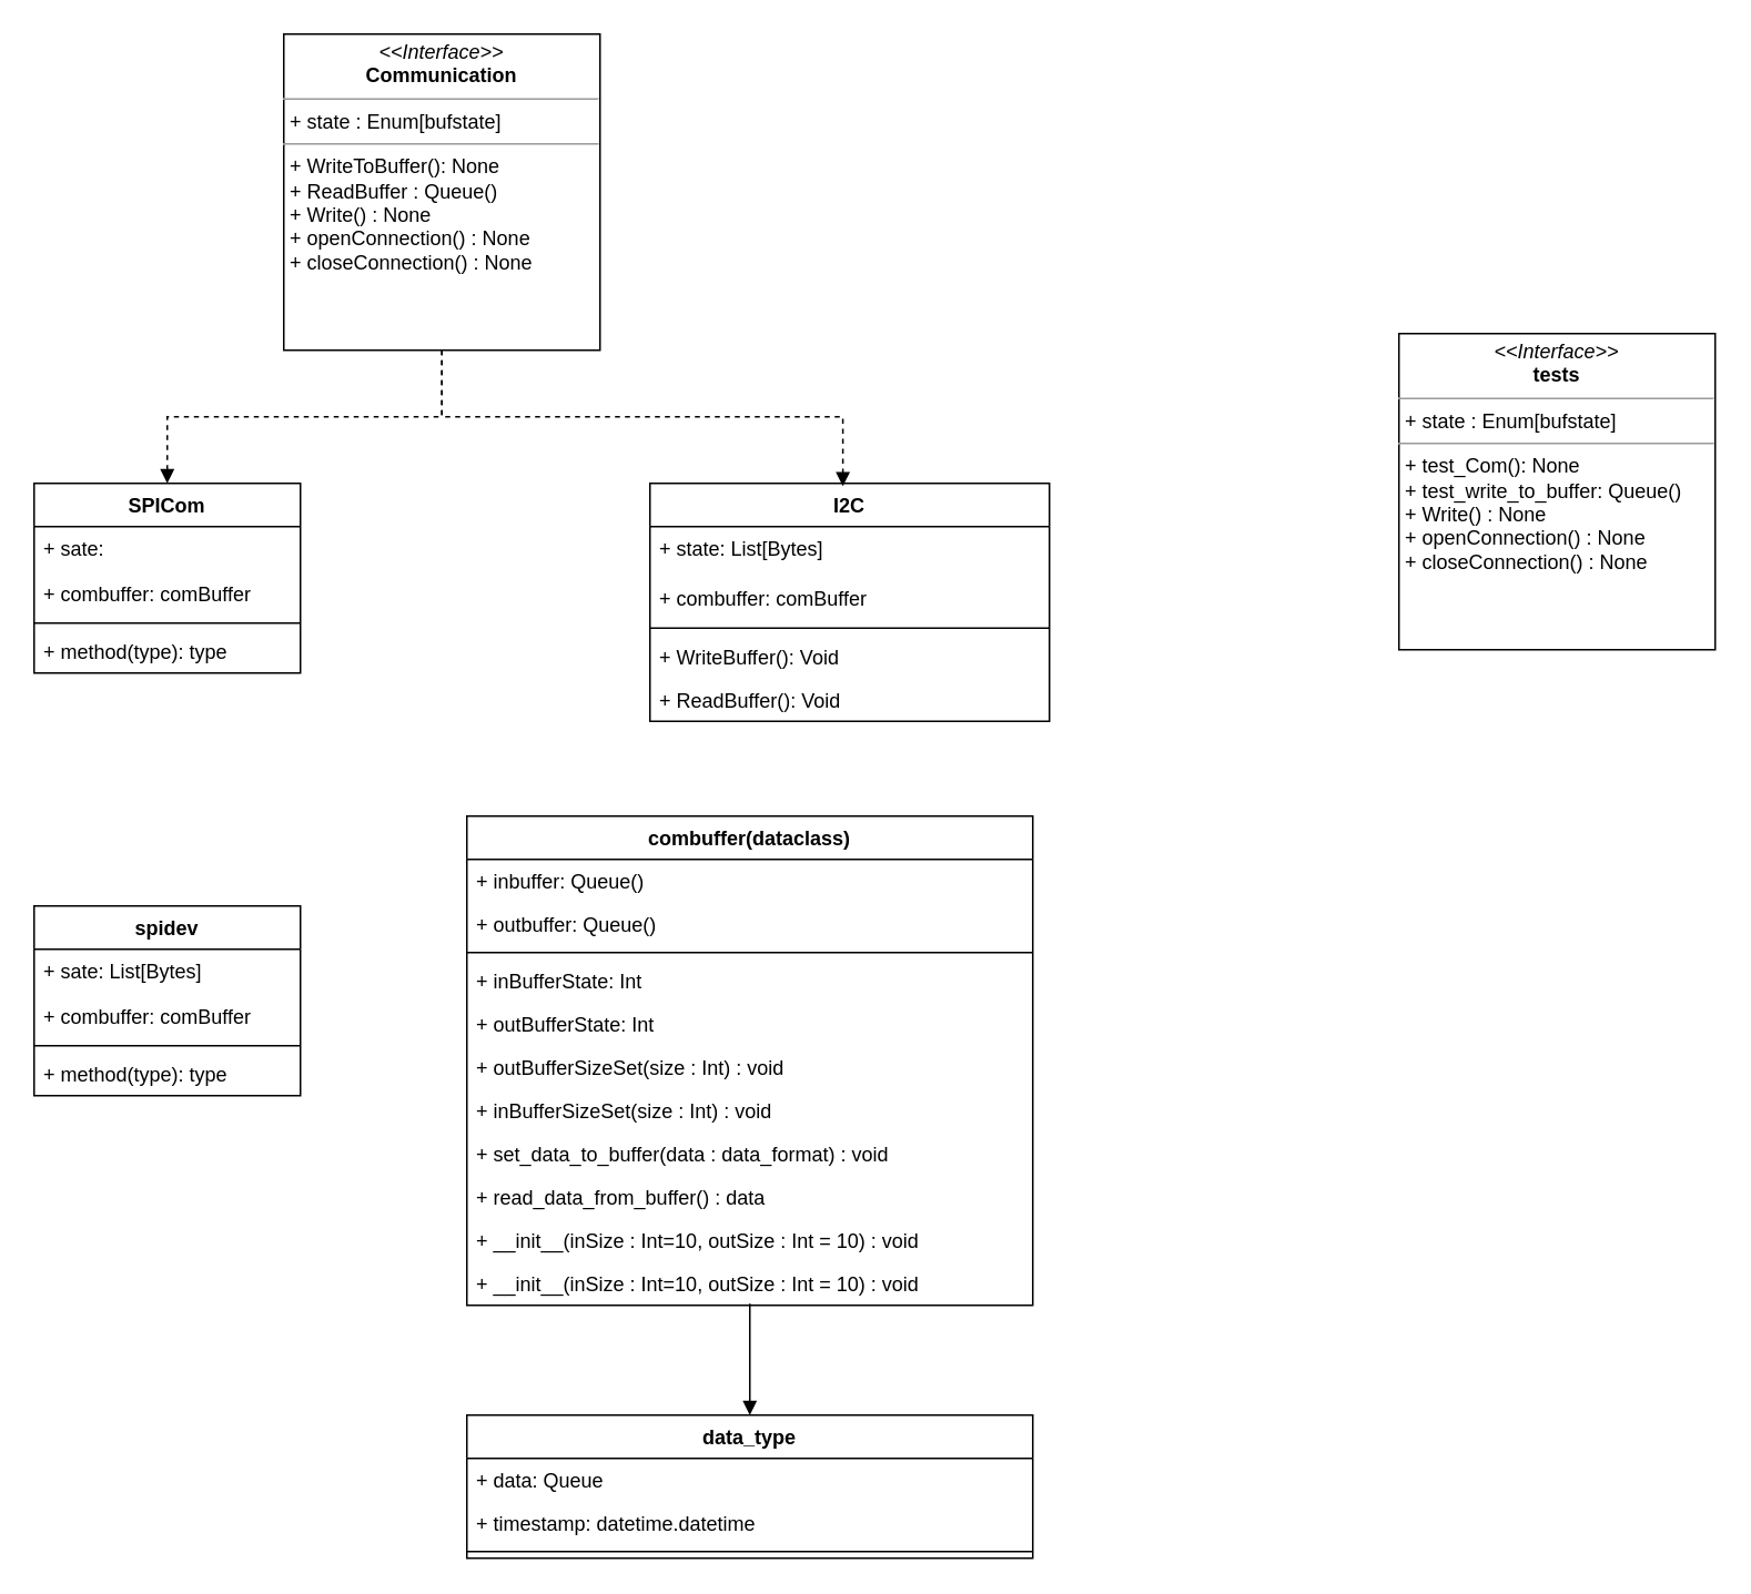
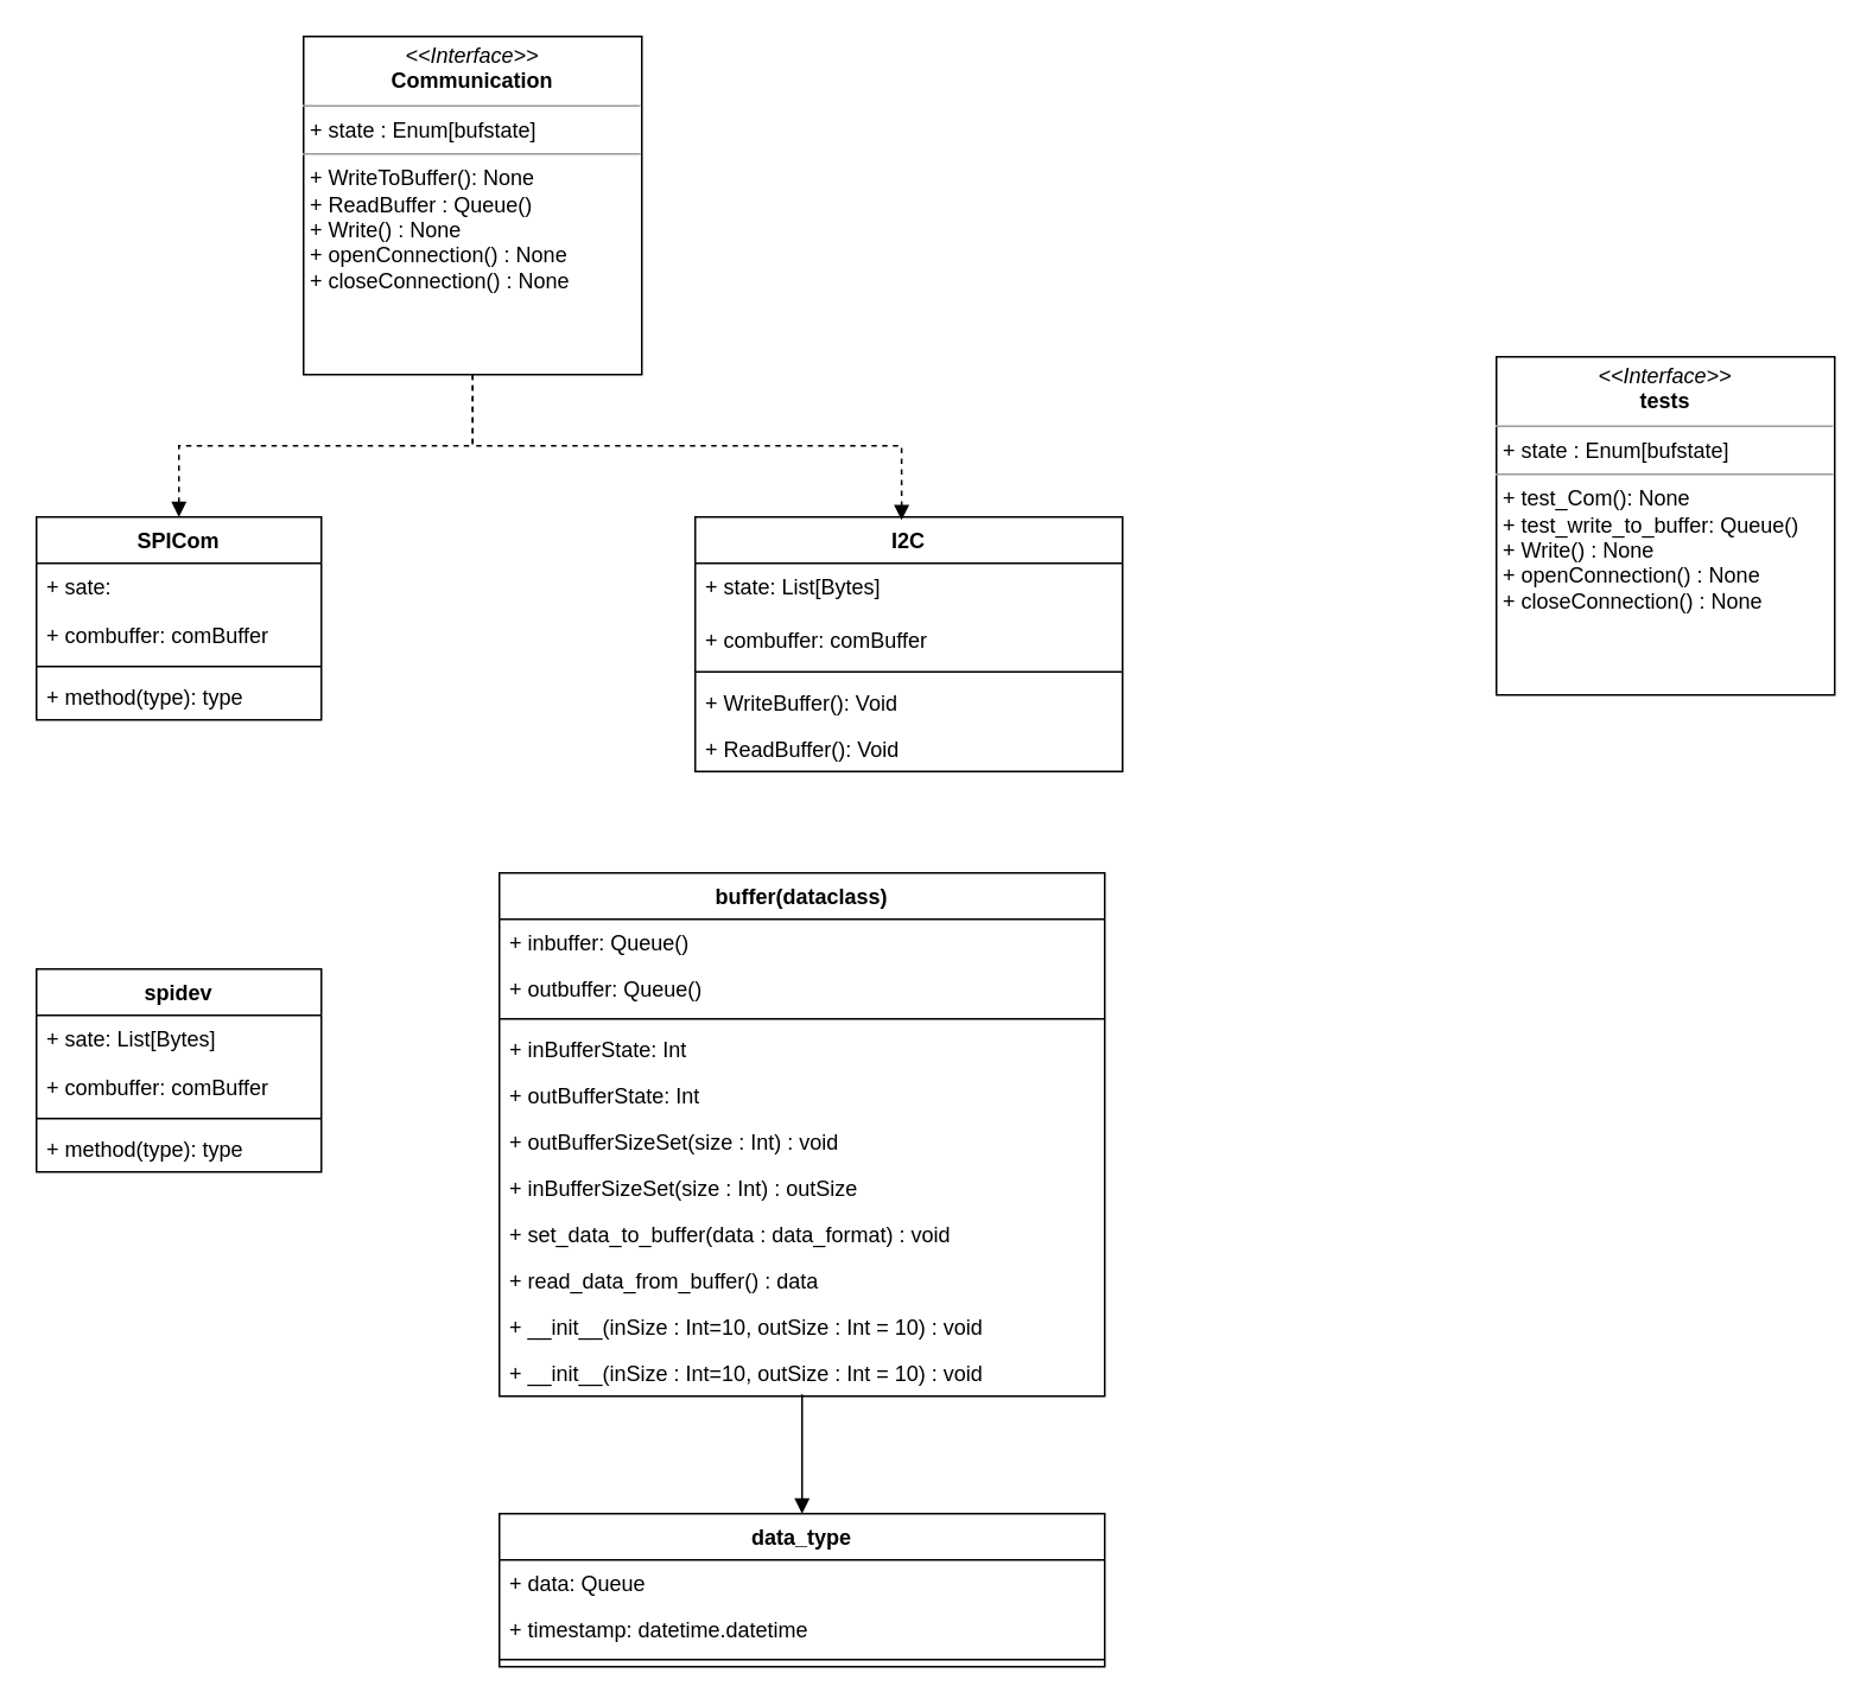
  <mxCell id="0" />
  <mxCell id="1" parent="0" />
  <mxCell id="2" value="spidev" style="swimlane;fontStyle=1;align=center;verticalAlign=top;childLayout=stackLayout;horizontal=1;startSize=26;horizontalStack=0;resizeParent=1;resizeParentMax=0;resizeLast=0;collapsible=1;marginBottom=0;" parent="1" vertex="1"><mxGeometry x="20" y="544" width="160" height="114" as="geometry" /></mxCell>
  <mxCell id="3" value="+ sate: List[Bytes]" style="text;strokeColor=none;fillColor=none;align=left;verticalAlign=top;spacingLeft=4;spacingRight=4;overflow=hidden;rotatable=0;points=[[0,0.5],[1,0.5]];portConstraint=eastwest;" parent="2" vertex="1"><mxGeometry y="26" width="160" height="27" as="geometry" /></mxCell>
  <mxCell id="4" value="+ combuffer: comBuffer" style="text;strokeColor=none;fillColor=none;align=left;verticalAlign=top;spacingLeft=4;spacingRight=4;overflow=hidden;rotatable=0;points=[[0,0.5],[1,0.5]];portConstraint=eastwest;" parent="2" vertex="1"><mxGeometry y="53" width="160" height="27" as="geometry" /></mxCell>
  <mxCell id="5" value="" style="line;strokeWidth=1;fillColor=none;align=left;verticalAlign=middle;spacingTop=-1;spacingLeft=3;spacingRight=3;rotatable=0;labelPosition=right;points=[];portConstraint=eastwest;strokeColor=inherit;" parent="2" vertex="1"><mxGeometry y="80" width="160" height="8" as="geometry" /></mxCell>
  <mxCell id="6" value="+ method(type): type" style="text;strokeColor=none;fillColor=none;align=left;verticalAlign=top;spacingLeft=4;spacingRight=4;overflow=hidden;rotatable=0;points=[[0,0.5],[1,0.5]];portConstraint=eastwest;" parent="2" vertex="1"><mxGeometry y="88" width="160" height="26" as="geometry" /></mxCell>
  <mxCell id="7" value="I2C" style="swimlane;fontStyle=1;align=center;verticalAlign=top;childLayout=stackLayout;horizontal=1;startSize=26;horizontalStack=0;resizeParent=1;resizeParentMax=0;resizeLast=0;collapsible=1;marginBottom=0;" parent="1" vertex="1"><mxGeometry x="390" y="290" width="240" height="143" as="geometry" /></mxCell>
  <mxCell id="8" value="+ state: List[Bytes]" style="text;strokeColor=none;fillColor=none;align=left;verticalAlign=top;spacingLeft=4;spacingRight=4;overflow=hidden;rotatable=0;points=[[0,0.5],[1,0.5]];portConstraint=eastwest;" parent="7" vertex="1"><mxGeometry y="26" width="240" height="30" as="geometry" /></mxCell>
  <mxCell id="9" value="+ combuffer: comBuffer" style="text;strokeColor=none;fillColor=none;align=left;verticalAlign=top;spacingLeft=4;spacingRight=4;overflow=hidden;rotatable=0;points=[[0,0.5],[1,0.5]];portConstraint=eastwest;" parent="7" vertex="1"><mxGeometry y="56" width="240" height="27" as="geometry" /></mxCell>
  <mxCell id="10" value="" style="line;strokeWidth=1;fillColor=none;align=left;verticalAlign=middle;spacingTop=-1;spacingLeft=3;spacingRight=3;rotatable=0;labelPosition=right;points=[];portConstraint=eastwest;strokeColor=inherit;" parent="7" vertex="1"><mxGeometry y="83" width="240" height="8" as="geometry" /></mxCell>
  <mxCell id="11" value="+ WriteBuffer(): Void" style="text;strokeColor=none;fillColor=none;align=left;verticalAlign=top;spacingLeft=4;spacingRight=4;overflow=hidden;rotatable=0;points=[[0,0.5],[1,0.5]];portConstraint=eastwest;" parent="7" vertex="1"><mxGeometry y="91" width="240" height="26" as="geometry" /></mxCell>
  <mxCell id="12" value="+ ReadBuffer(): Void" style="text;strokeColor=none;fillColor=none;align=left;verticalAlign=top;spacingLeft=4;spacingRight=4;overflow=hidden;rotatable=0;points=[[0,0.5],[1,0.5]];portConstraint=eastwest;" parent="7" vertex="1"><mxGeometry y="117" width="240" height="26" as="geometry" /></mxCell>
  <mxCell id="13" style="edgeStyle=orthogonalEdgeStyle;rounded=0;orthogonalLoop=1;jettySize=auto;html=1;exitX=0.5;exitY=1;exitDx=0;exitDy=0;entryX=0.5;entryY=0;entryDx=0;entryDy=0;endArrow=block;endFill=1;dashed=1;" parent="1" source="15" target="28" edge="1"><mxGeometry relative="1" as="geometry" /></mxCell>
  <mxCell id="14" style="edgeStyle=orthogonalEdgeStyle;rounded=0;orthogonalLoop=1;jettySize=auto;html=1;exitX=0.5;exitY=1;exitDx=0;exitDy=0;entryX=0.483;entryY=0.012;entryDx=0;entryDy=0;entryPerimeter=0;dashed=1;endArrow=block;endFill=1;" parent="1" source="15" target="7" edge="1"><mxGeometry relative="1" as="geometry" /></mxCell>
  <mxCell id="15" value="&lt;p style=&quot;margin:0px;margin-top:4px;text-align:center;&quot;&gt;&lt;i&gt;&amp;lt;&amp;lt;Interface&amp;gt;&amp;gt;&lt;/i&gt;&lt;br&gt;&lt;b&gt;Communication&lt;/b&gt;&lt;/p&gt;&lt;hr size=&quot;1&quot;&gt;&lt;p style=&quot;margin:0px;margin-left:4px;&quot;&gt;+ state : Enum[bufstate]&lt;br&gt;&lt;/p&gt;&lt;hr size=&quot;1&quot;&gt;&lt;p style=&quot;margin:0px;margin-left:4px;&quot;&gt;+ WriteToBuffer(): None&lt;br&gt;+ ReadBuffer : Queue()&lt;/p&gt;&lt;p style=&quot;margin:0px;margin-left:4px;&quot;&gt;+ Write() : None&lt;/p&gt;&lt;p style=&quot;margin:0px;margin-left:4px;&quot;&gt;+ openConnection() : None&lt;/p&gt;&lt;p style=&quot;margin:0px;margin-left:4px;&quot;&gt;+ closeConnection() : None&lt;/p&gt;&lt;p style=&quot;margin:0px;margin-left:4px;&quot;&gt;&lt;br&gt;&lt;/p&gt;&lt;p style=&quot;margin:0px;margin-left:4px;&quot;&gt;&lt;br&gt;&lt;/p&gt;&lt;p style=&quot;margin:0px;margin-left:4px;&quot;&gt;&lt;br&gt;&lt;/p&gt;&lt;p style=&quot;margin:0px;margin-left:4px;&quot;&gt;&lt;br&gt;&lt;/p&gt;" style="verticalAlign=top;align=left;overflow=fill;fontSize=12;fontFamily=Helvetica;html=1;" parent="1" vertex="1"><mxGeometry x="170" y="20" width="190" height="190" as="geometry" /></mxCell>
- <mxCell id="16" value="combuffer(dataclass)" style="swimlane;fontStyle=1;align=center;verticalAlign=top;childLayout=stackLayout;horizontal=1;startSize=26;horizontalStack=0;resizeParent=1;resizeParentMax=0;resizeLast=0;collapsible=1;marginBottom=0;" parent="1" vertex="1"><mxGeometry x="280" y="490" width="340" height="294" as="geometry" /></mxCell>
+ <mxCell id="16" value="buffer(dataclass)" style="swimlane;fontStyle=1;align=center;verticalAlign=top;childLayout=stackLayout;horizontal=1;startSize=26;horizontalStack=0;resizeParent=1;resizeParentMax=0;resizeLast=0;collapsible=1;marginBottom=0;" parent="1" vertex="1"><mxGeometry x="280" y="490" width="340" height="294" as="geometry" /></mxCell>
  <mxCell id="17" value="+ inbuffer: Queue()" style="text;strokeColor=none;fillColor=none;align=left;verticalAlign=top;spacingLeft=4;spacingRight=4;overflow=hidden;rotatable=0;points=[[0,0.5],[1,0.5]];portConstraint=eastwest;" parent="16" vertex="1"><mxGeometry y="26" width="340" height="26" as="geometry" /></mxCell>
  <mxCell id="18" value="+ outbuffer: Queue()" style="text;strokeColor=none;fillColor=none;align=left;verticalAlign=top;spacingLeft=4;spacingRight=4;overflow=hidden;rotatable=0;points=[[0,0.5],[1,0.5]];portConstraint=eastwest;" parent="16" vertex="1"><mxGeometry y="52" width="340" height="26" as="geometry" /></mxCell>
  <mxCell id="19" value="" style="line;strokeWidth=1;fillColor=none;align=left;verticalAlign=middle;spacingTop=-1;spacingLeft=3;spacingRight=3;rotatable=0;labelPosition=right;points=[];portConstraint=eastwest;strokeColor=inherit;" parent="16" vertex="1"><mxGeometry y="78" width="340" height="8" as="geometry" /></mxCell>
  <mxCell id="20" value="+ inBufferState: Int" style="text;strokeColor=none;fillColor=none;align=left;verticalAlign=top;spacingLeft=4;spacingRight=4;overflow=hidden;rotatable=0;points=[[0,0.5],[1,0.5]];portConstraint=eastwest;" parent="16" vertex="1"><mxGeometry y="86" width="340" height="26" as="geometry" /></mxCell>
  <mxCell id="21" value="+ outBufferState: Int" style="text;strokeColor=none;fillColor=none;align=left;verticalAlign=top;spacingLeft=4;spacingRight=4;overflow=hidden;rotatable=0;points=[[0,0.5],[1,0.5]];portConstraint=eastwest;" parent="16" vertex="1"><mxGeometry y="112" width="340" height="26" as="geometry" /></mxCell>
  <mxCell id="22" value="+ outBufferSizeSet(size : Int) : void" style="text;strokeColor=none;fillColor=none;align=left;verticalAlign=top;spacingLeft=4;spacingRight=4;overflow=hidden;rotatable=0;points=[[0,0.5],[1,0.5]];portConstraint=eastwest;" parent="16" vertex="1"><mxGeometry y="138" width="340" height="26" as="geometry" /></mxCell>
- <mxCell id="23" value="+ inBufferSizeSet(size : Int) : void" style="text;strokeColor=none;fillColor=none;align=left;verticalAlign=top;spacingLeft=4;spacingRight=4;overflow=hidden;rotatable=0;points=[[0,0.5],[1,0.5]];portConstraint=eastwest;" parent="16" vertex="1"><mxGeometry y="164" width="340" height="26" as="geometry" /></mxCell>
+ <mxCell id="23" value="+ inBufferSizeSet(size : Int) : outSize" style="text;strokeColor=none;fillColor=none;align=left;verticalAlign=top;spacingLeft=4;spacingRight=4;overflow=hidden;rotatable=0;points=[[0,0.5],[1,0.5]];portConstraint=eastwest;" parent="16" vertex="1"><mxGeometry y="164" width="340" height="26" as="geometry" /></mxCell>
  <mxCell id="24" value="+ set_data_to_buffer(data : data_format) : void" style="text;strokeColor=none;fillColor=none;align=left;verticalAlign=top;spacingLeft=4;spacingRight=4;overflow=hidden;rotatable=0;points=[[0,0.5],[1,0.5]];portConstraint=eastwest;" vertex="1" parent="16"><mxGeometry y="190" width="340" height="26" as="geometry" /></mxCell>
  <mxCell id="25" value="+ read_data_from_buffer() : data" style="text;strokeColor=none;fillColor=none;align=left;verticalAlign=top;spacingLeft=4;spacingRight=4;overflow=hidden;rotatable=0;points=[[0,0.5],[1,0.5]];portConstraint=eastwest;" vertex="1" parent="16"><mxGeometry y="216" width="340" height="26" as="geometry" /></mxCell>
  <mxCell id="26" value="+ __init__(inSize : Int=10, outSize : Int = 10) : void" style="text;strokeColor=none;fillColor=none;align=left;verticalAlign=top;spacingLeft=4;spacingRight=4;overflow=hidden;rotatable=0;points=[[0,0.5],[1,0.5]];portConstraint=eastwest;" parent="16" vertex="1"><mxGeometry y="242" width="340" height="26" as="geometry" /></mxCell>
  <mxCell id="27" value="+ __init__(inSize : Int=10, outSize : Int = 10) : void" style="text;strokeColor=none;fillColor=none;align=left;verticalAlign=top;spacingLeft=4;spacingRight=4;overflow=hidden;rotatable=0;points=[[0,0.5],[1,0.5]];portConstraint=eastwest;" parent="16" vertex="1"><mxGeometry y="268" width="340" height="26" as="geometry" /></mxCell>
  <mxCell id="28" value="SPICom" style="swimlane;fontStyle=1;align=center;verticalAlign=top;childLayout=stackLayout;horizontal=1;startSize=26;horizontalStack=0;resizeParent=1;resizeParentMax=0;resizeLast=0;collapsible=1;marginBottom=0;" parent="1" vertex="1"><mxGeometry x="20" y="290" width="160" height="114" as="geometry" /></mxCell>
  <mxCell id="29" value="+ sate: " style="text;strokeColor=none;fillColor=none;align=left;verticalAlign=top;spacingLeft=4;spacingRight=4;overflow=hidden;rotatable=0;points=[[0,0.5],[1,0.5]];portConstraint=eastwest;" parent="28" vertex="1"><mxGeometry y="26" width="160" height="27" as="geometry" /></mxCell>
  <mxCell id="30" value="+ combuffer: comBuffer" style="text;strokeColor=none;fillColor=none;align=left;verticalAlign=top;spacingLeft=4;spacingRight=4;overflow=hidden;rotatable=0;points=[[0,0.5],[1,0.5]];portConstraint=eastwest;" parent="28" vertex="1"><mxGeometry y="53" width="160" height="27" as="geometry" /></mxCell>
  <mxCell id="31" value="" style="line;strokeWidth=1;fillColor=none;align=left;verticalAlign=middle;spacingTop=-1;spacingLeft=3;spacingRight=3;rotatable=0;labelPosition=right;points=[];portConstraint=eastwest;strokeColor=inherit;" parent="28" vertex="1"><mxGeometry y="80" width="160" height="8" as="geometry" /></mxCell>
  <mxCell id="32" value="+ method(type): type" style="text;strokeColor=none;fillColor=none;align=left;verticalAlign=top;spacingLeft=4;spacingRight=4;overflow=hidden;rotatable=0;points=[[0,0.5],[1,0.5]];portConstraint=eastwest;" parent="28" vertex="1"><mxGeometry y="88" width="160" height="26" as="geometry" /></mxCell>
  <mxCell id="33" value="&lt;p style=&quot;margin:0px;margin-top:4px;text-align:center;&quot;&gt;&lt;i&gt;&amp;lt;&amp;lt;Interface&amp;gt;&amp;gt;&lt;/i&gt;&lt;br&gt;&lt;b&gt;tests&lt;/b&gt;&lt;/p&gt;&lt;hr size=&quot;1&quot;&gt;&lt;p style=&quot;margin:0px;margin-left:4px;&quot;&gt;+ state : Enum[bufstate]&lt;br&gt;&lt;/p&gt;&lt;hr size=&quot;1&quot;&gt;&lt;p style=&quot;margin:0px;margin-left:4px;&quot;&gt;+ test_Com(): None&lt;br&gt;+ test_write_to_buffer: Queue()&lt;/p&gt;&lt;p style=&quot;margin:0px;margin-left:4px;&quot;&gt;+ Write() : None&lt;/p&gt;&lt;p style=&quot;margin:0px;margin-left:4px;&quot;&gt;+ openConnection() : None&lt;/p&gt;&lt;p style=&quot;margin:0px;margin-left:4px;&quot;&gt;+ closeConnection() : None&lt;/p&gt;&lt;p style=&quot;margin:0px;margin-left:4px;&quot;&gt;&lt;br&gt;&lt;/p&gt;&lt;p style=&quot;margin:0px;margin-left:4px;&quot;&gt;&lt;br&gt;&lt;/p&gt;&lt;p style=&quot;margin:0px;margin-left:4px;&quot;&gt;&lt;br&gt;&lt;/p&gt;&lt;p style=&quot;margin:0px;margin-left:4px;&quot;&gt;&lt;br&gt;&lt;/p&gt;" style="verticalAlign=top;align=left;overflow=fill;fontSize=12;fontFamily=Helvetica;html=1;" vertex="1" parent="1"><mxGeometry x="840" y="200" width="190" height="190" as="geometry" /></mxCell>
  <mxCell id="34" style="edgeStyle=orthogonalEdgeStyle;rounded=0;orthogonalLoop=1;jettySize=auto;html=1;exitX=0.5;exitY=0;exitDx=0;exitDy=0;entryX=0.5;entryY=0.962;entryDx=0;entryDy=0;entryPerimeter=0;endArrow=none;endFill=0;startArrow=block;startFill=1;" edge="1" parent="1" source="35" target="27"><mxGeometry relative="1" as="geometry" /></mxCell>
  <mxCell id="35" value="data_type" style="swimlane;fontStyle=1;align=center;verticalAlign=top;childLayout=stackLayout;horizontal=1;startSize=26;horizontalStack=0;resizeParent=1;resizeParentMax=0;resizeLast=0;collapsible=1;marginBottom=0;" vertex="1" parent="1"><mxGeometry x="280" y="850" width="340" height="86" as="geometry" /></mxCell>
  <mxCell id="36" value="+ data: Queue" style="text;strokeColor=none;fillColor=none;align=left;verticalAlign=top;spacingLeft=4;spacingRight=4;overflow=hidden;rotatable=0;points=[[0,0.5],[1,0.5]];portConstraint=eastwest;" vertex="1" parent="35"><mxGeometry y="26" width="340" height="26" as="geometry" /></mxCell>
  <mxCell id="37" value="+ timestamp: datetime.datetime" style="text;strokeColor=none;fillColor=none;align=left;verticalAlign=top;spacingLeft=4;spacingRight=4;overflow=hidden;rotatable=0;points=[[0,0.5],[1,0.5]];portConstraint=eastwest;" vertex="1" parent="35"><mxGeometry y="52" width="340" height="26" as="geometry" /></mxCell>
  <mxCell id="38" value="" style="line;strokeWidth=1;fillColor=none;align=left;verticalAlign=middle;spacingTop=-1;spacingLeft=3;spacingRight=3;rotatable=0;labelPosition=right;points=[];portConstraint=eastwest;strokeColor=inherit;" vertex="1" parent="35"><mxGeometry y="78" width="340" height="8" as="geometry" /></mxCell>
